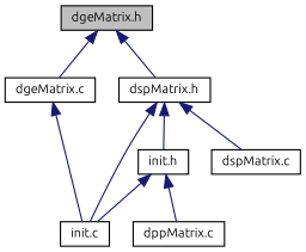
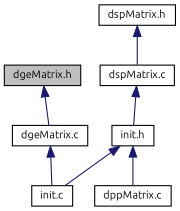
  digraph {
    fontname=Ubuntu
    node [color=black fillcolor=white fontname=Ubuntu fontsize=10 shape=record style=filled]
    edge [color=midnightblue dir=back fontname=Ubuntu fontsize=10 labelfontname="FreeSans.ttf" labelfontsize=10 style=solid]
    n1 [fillcolor=grey75 fontcolor=black height=0.2 label="dgeMatrix.h" width=0.4]
    n2 [height=0.2 label="dgeMatrix.c" width=0.4]
    n3 [height=0.2 label="dspMatrix.h" width=0.4]
    n4 [height=0.2 label="init.c" width=0.4]
    n5 [height=0.2 label="init.h" width=0.4]
    n6 [height=0.2 label="dspMatrix.c" width=0.4]
    n7 [height=0.2 label="dppMatrix.c" width=0.4]
    n1 -> n2
-   n1 -> n3
    n2 -> n4
-   n3 -> n4
-   n3 -> n5
+   n6 -> n5
    n3 -> n6
    n5 -> n4
    n5 -> n7
  }
